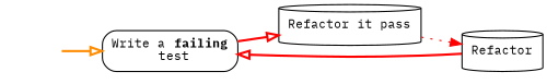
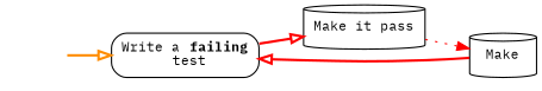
  digraph {
    fontname="IBM Plex Mono"
    fontsize=11
    rankdir=LR
    splines=true
    node [fontname="IBM Plex Mono" fontsize=11 shape=cylinder]
    edge [arrowhead=onormal color=red fontname="IBM Plex Mono" fontsize=11 style=bold]
    n1 [label=<Write a <B>failing</B><br/> test> shape=Mrecord]
-   n2 [label="Refactor it pass"]
-   n3 [label=Refactor]
+   n2 [label="Make it pass"]
+   n3 [label=Make]
    Begin [height=0.1 shape=square style=invisible width=0.1]
    n1 -> n2
    n2 -> n3 [arrowhead=normal style=dotted]
    n3 -> n1
    Begin -> n1 [color=darkorange]
  }
